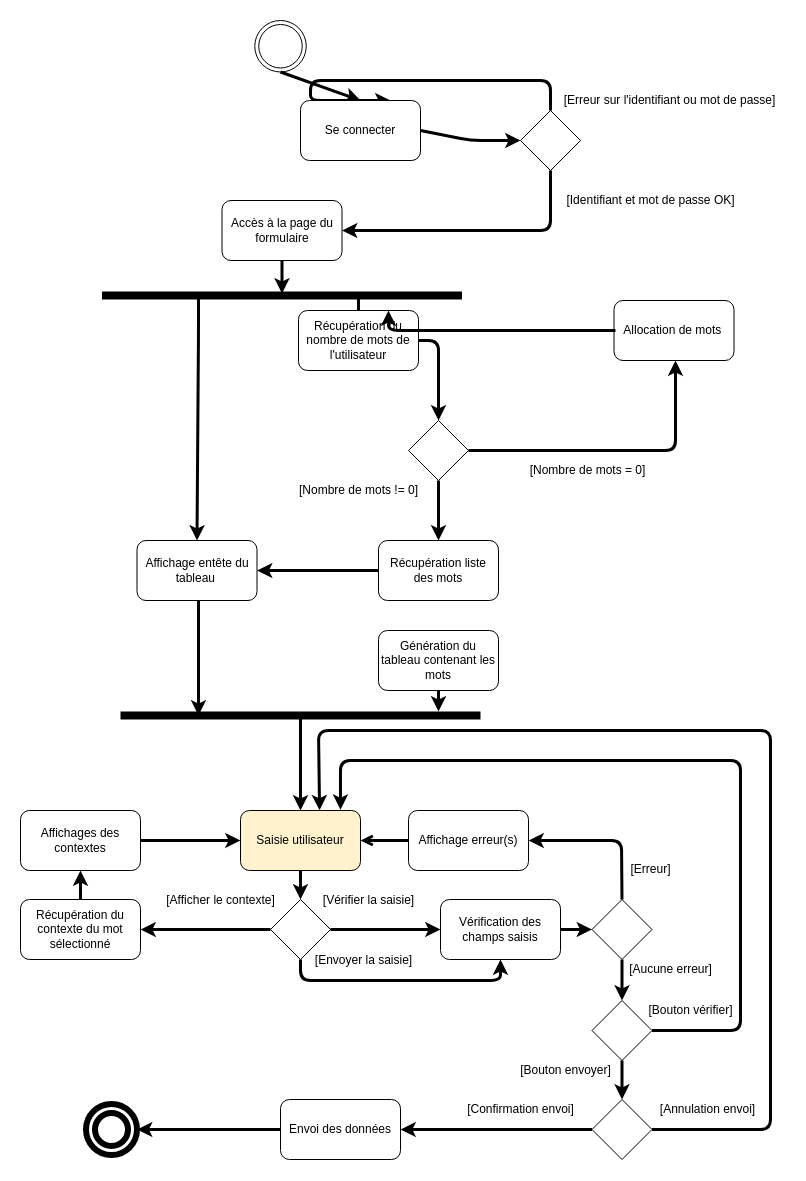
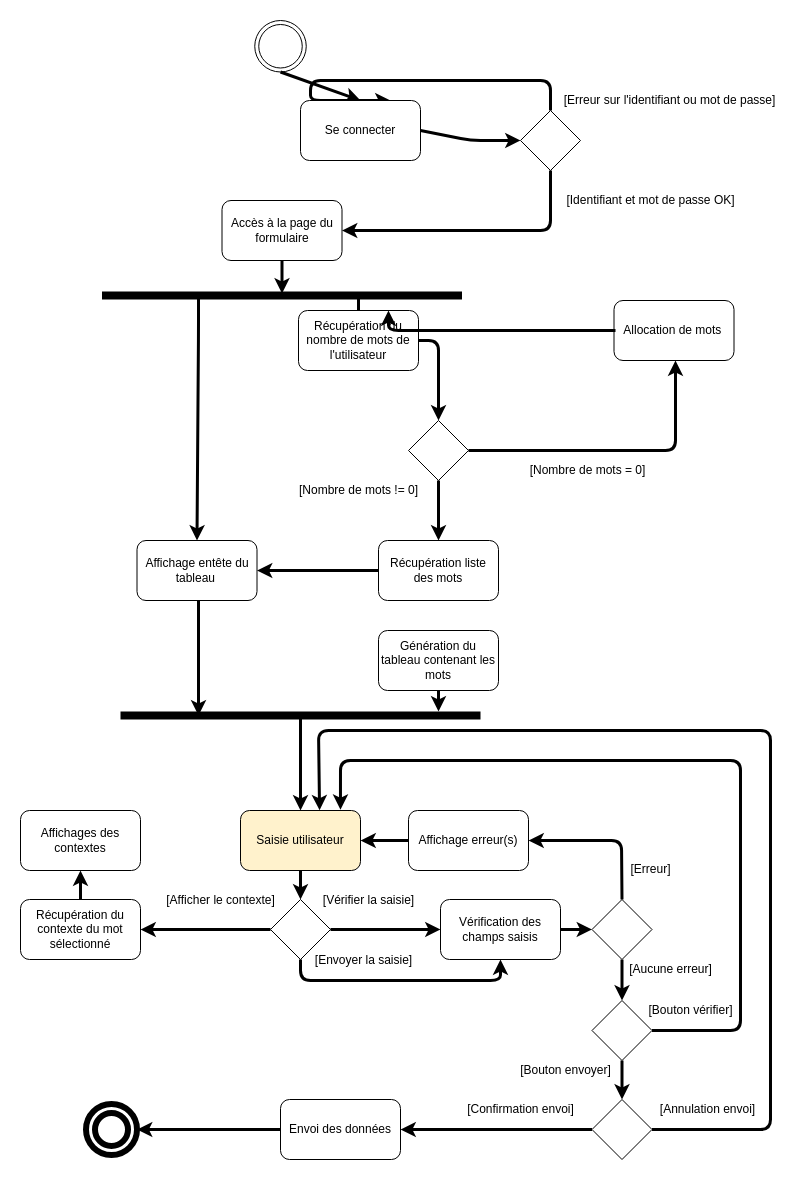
  <mxCell id="0" />
  <mxCell id="1" parent="0" />
  <mxCell id="2" value="" style="ellipse;shape=doubleEllipse;whiteSpace=wrap;html=1;aspect=fixed;fillColor=none;gradientColor=none;" parent="1" vertex="1"><mxGeometry x="254.25" width="51.5" height="51.5" as="geometry" y="20" /></mxCell>
  <mxCell id="3" value="" style="endArrow=classic;html=1;strokeWidth=3;exitX=0.5;exitY=1;exitDx=0;exitDy=0;entryX=0.5;entryY=0;entryDx=0;entryDy=0;" parent="1" source="2" target="13" edge="1"><mxGeometry width="50" height="50" relative="1" as="geometry"><mxPoint x="280" y="110" as="sourcePoint" /><mxPoint x="280" y="170" as="targetPoint" /></mxGeometry></mxCell>
  <mxCell id="4" value="" style="endArrow=classic;html=1;strokeWidth=3;exitX=1;exitY=0.5;exitDx=0;exitDy=0;entryX=0;entryY=0.5;entryDx=0;entryDy=0;" parent="1" source="13" target="18" edge="1"><mxGeometry width="50" height="50" relative="1" as="geometry"><mxPoint x="340" y="180" as="sourcePoint" /><mxPoint x="510" y="170" as="targetPoint" /><Array as="points"><mxPoint x="470" y="140" /></Array></mxGeometry></mxCell>
  <mxCell id="5" value="" style="edgeStyle=segmentEdgeStyle;endArrow=classic;html=1;strokeWidth=3;exitX=0.5;exitY=0;exitDx=0;exitDy=0;entryX=0.75;entryY=0;entryDx=0;entryDy=0;" parent="1" source="18" target="13" edge="1"><mxGeometry width="50" height="50" relative="1" as="geometry"><mxPoint x="549" y="120" as="sourcePoint" /><mxPoint x="280" y="100" as="targetPoint" /><Array as="points"><mxPoint x="550" y="80" /><mxPoint x="310" y="80" /></Array></mxGeometry></mxCell>
  <mxCell id="6" value="[Erreur sur l'identifiant ou mot de passe]" style="text;html=1;align=center;verticalAlign=middle;resizable=0;points=[];autosize=1;strokeColor=none;fillColor=none;" parent="1" vertex="1"><mxGeometry x="553.5" y="90" width="230" height="20" as="geometry" /></mxCell>
  <mxCell id="7" value="[Identifiant et mot de passe OK]" style="text;html=1;align=center;verticalAlign=middle;resizable=0;points=[];autosize=1;strokeColor=none;fillColor=none;" parent="1" vertex="1"><mxGeometry x="560" y="190" width="180" height="20" as="geometry" /></mxCell>
  <mxCell id="8" value="" style="edgeStyle=none;html=1;strokeWidth=3;exitX=0.5;exitY=1;exitDx=0;exitDy=0;" parent="1" source="12" edge="1"><mxGeometry relative="1" as="geometry"><mxPoint x="281.5" y="260" as="sourcePoint" /><mxPoint x="281.5" y="293" as="targetPoint" /></mxGeometry></mxCell>
  <mxCell id="9" value="" style="line;strokeWidth=8;html=1;perimeter=backbonePerimeter;points=[];outlineConnect=0;" parent="1" vertex="1"><mxGeometry x="101.5" y="290" width="360" height="10" as="geometry" /></mxCell>
  <mxCell id="10" value="" style="endArrow=classic;html=1;strokeWidth=3;entryX=0.5;entryY=0;entryDx=0;entryDy=0;" parent="1" target="16" edge="1"><mxGeometry width="50" height="50" relative="1" as="geometry"><mxPoint x="198" y="295.824" as="sourcePoint" /><mxPoint x="198" y="530" as="targetPoint" /><Array as="points"><mxPoint x="198" y="330" /></Array></mxGeometry></mxCell>
  <mxCell id="11" value="" style="endArrow=classic;html=1;strokeWidth=3;entryX=0.5;entryY=0;entryDx=0;entryDy=0;" parent="1" target="14" edge="1"><mxGeometry width="50" height="50" relative="1" as="geometry"><mxPoint x="358" y="295.824" as="sourcePoint" /><mxPoint x="358" y="360" as="targetPoint" /><Array as="points"><mxPoint x="358" y="340" /></Array></mxGeometry></mxCell>
  <mxCell id="12" value="&lt;span&gt;Accès à la page du formulaire&lt;/span&gt;" style="rounded=1;whiteSpace=wrap;html=1;" parent="1" vertex="1"><mxGeometry x="221.5" y="200" width="120" height="60" as="geometry" /></mxCell>
  <mxCell id="13" value="Se connecter" style="rounded=1;whiteSpace=wrap;html=1;" parent="1" vertex="1"><mxGeometry x="300" y="100" width="120" height="60" as="geometry" /></mxCell>
  <mxCell id="14" value="Récupération du nombre de mots de l'utilisateur" style="rounded=1;whiteSpace=wrap;html=1;" parent="1" vertex="1"><mxGeometry x="298" y="310" width="120" height="60" as="geometry" /></mxCell>
  <mxCell id="15" style="edgeStyle=none;html=1;strokeWidth=3;" parent="1" edge="1"><mxGeometry relative="1" as="geometry"><mxPoint x="198" y="715" as="targetPoint" /><mxPoint x="198" y="590" as="sourcePoint" /></mxGeometry></mxCell>
  <mxCell id="16" value="&lt;font style=&quot;font-size: 12px&quot;&gt;Affichage&amp;nbsp;&lt;span style=&quot;line-height: 107% ; font-family: &amp;#34;calibri&amp;#34; , sans-serif&quot;&gt;entête du tableau&amp;nbsp;&lt;/span&gt;&lt;/font&gt;" style="rounded=1;whiteSpace=wrap;html=1;" parent="1" vertex="1"><mxGeometry x="136.5" y="540" width="120" height="60" as="geometry" /></mxCell>
  <mxCell id="17" value="Allocation de mots&amp;nbsp;" style="rounded=1;whiteSpace=wrap;html=1;" parent="1" vertex="1"><mxGeometry x="613.5" y="300" width="120" height="60" as="geometry" /></mxCell>
  <mxCell id="18" value="" style="rhombus;whiteSpace=wrap;html=1;" parent="1" vertex="1"><mxGeometry x="520" y="110" width="60" height="60" as="geometry" /></mxCell>
  <mxCell id="19" value="" style="rhombus;whiteSpace=wrap;html=1;" parent="1" vertex="1"><mxGeometry x="408" y="420" width="60" height="60" as="geometry" /></mxCell>
  <mxCell id="20" value="" style="edgeStyle=segmentEdgeStyle;endArrow=classic;html=1;strokeWidth=3;exitX=1;exitY=0.5;exitDx=0;exitDy=0;entryX=0.5;entryY=0;entryDx=0;entryDy=0;" parent="1" source="14" target="19" edge="1"><mxGeometry width="50" height="50" relative="1" as="geometry"><mxPoint x="448" y="390" as="sourcePoint" /><mxPoint x="468" y="340" as="targetPoint" /></mxGeometry></mxCell>
  <mxCell id="21" value="[Nombre de mots = 0]" style="text;html=1;align=center;verticalAlign=middle;resizable=0;points=[];autosize=1;strokeColor=none;fillColor=none;" parent="1" vertex="1"><mxGeometry x="521.5" y="460" width="130" height="20" as="geometry" /></mxCell>
  <mxCell id="22" value="" style="edgeStyle=segmentEdgeStyle;endArrow=classic;html=1;strokeWidth=3;exitX=1;exitY=0.5;exitDx=0;exitDy=0;entryX=0.5;entryY=1;entryDx=0;entryDy=0;" parent="1" source="19" edge="1"><mxGeometry width="50" height="50" relative="1" as="geometry"><mxPoint x="538" y="450" as="sourcePoint" /><mxPoint x="675" y="360" as="targetPoint" /><Array as="points"><mxPoint x="675" y="450" /></Array></mxGeometry></mxCell>
  <mxCell id="23" value="" style="edgeStyle=segmentEdgeStyle;endArrow=classic;html=1;strokeWidth=3;exitX=0;exitY=0.5;exitDx=0;exitDy=0;entryX=0.75;entryY=0;entryDx=0;entryDy=0;" parent="1" target="14" edge="1"><mxGeometry width="50" height="50" relative="1" as="geometry"><mxPoint x="615" y="330" as="sourcePoint" /><mxPoint x="517.94" y="290" as="targetPoint" /></mxGeometry></mxCell>
  <mxCell id="24" value="" style="endArrow=classic;html=1;strokeWidth=3;exitX=0.5;exitY=1;exitDx=0;exitDy=0;entryX=0.5;entryY=0;entryDx=0;entryDy=0;" parent="1" source="19" target="29" edge="1"><mxGeometry width="50" height="50" relative="1" as="geometry"><mxPoint x="538" y="540" as="sourcePoint" /><mxPoint x="498" y="538" as="targetPoint" /></mxGeometry></mxCell>
  <mxCell id="25" value="[Nombre de mots != 0]" style="text;html=1;align=center;verticalAlign=middle;resizable=0;points=[];autosize=1;strokeColor=none;fillColor=none;" parent="1" vertex="1"><mxGeometry x="293" y="480" width="130" height="20" as="geometry" /></mxCell>
  <mxCell id="26" style="edgeStyle=none;html=1;strokeWidth=3;" parent="1" source="27" target="30" edge="1"><mxGeometry relative="1" as="geometry"><mxPoint x="438" y="740" as="targetPoint" /></mxGeometry></mxCell>
  <mxCell id="27" value="Génération du tableau contenant les mots" style="rounded=1;whiteSpace=wrap;html=1;" parent="1" vertex="1"><mxGeometry x="378" y="630" width="120" height="60" as="geometry" /></mxCell>
  <mxCell id="28" value="" style="edgeStyle=none;html=1;strokeWidth=3;" parent="1" source="29" target="16" edge="1"><mxGeometry relative="1" as="geometry" /></mxCell>
  <mxCell id="29" value="Récupération liste des mots" style="rounded=1;whiteSpace=wrap;html=1;" parent="1" vertex="1"><mxGeometry x="378" y="540" width="120" height="60" as="geometry" /></mxCell>
  <mxCell id="30" value="" style="line;strokeWidth=8;html=1;perimeter=backbonePerimeter;points=[];outlineConnect=0;" parent="1" vertex="1"><mxGeometry x="120" y="710" width="360" height="10" as="geometry" /></mxCell>
  <mxCell id="31" value="" style="edgeStyle=segmentEdgeStyle;endArrow=classic;html=1;strokeWidth=3;exitX=0.5;exitY=1;exitDx=0;exitDy=0;entryX=1;entryY=0.5;entryDx=0;entryDy=0;" parent="1" source="18" target="12" edge="1"><mxGeometry width="50" height="50" relative="1" as="geometry"><mxPoint x="496.5" y="240" as="sourcePoint" /><mxPoint x="90" y="250" as="targetPoint" /><Array as="points"><mxPoint x="550" y="230" /></Array></mxGeometry></mxCell>
  <mxCell id="32" style="edgeStyle=none;html=1;exitX=0;exitY=0.5;exitDx=0;exitDy=0;entryX=1;entryY=0.5;entryDx=0;entryDy=0;strokeWidth=3;" edge="1" parent="1" source="33" target="67"><mxGeometry relative="1" as="geometry" /></mxCell>
  <mxCell id="33" value="" style="rhombus;whiteSpace=wrap;html=1;" parent="1" vertex="1"><mxGeometry x="270" y="899" width="60" height="60" as="geometry" /></mxCell>
  <mxCell id="34" value="" style="edgeStyle=segmentEdgeStyle;endArrow=classic;html=1;strokeWidth=3;exitX=1;exitY=0.5;exitDx=0;exitDy=0;entryX=0;entryY=0.5;entryDx=0;entryDy=0;" parent="1" source="33" target="39" edge="1"><mxGeometry width="50" height="50" relative="1" as="geometry"><mxPoint x="360" y="769" as="sourcePoint" /><mxPoint x="570" y="909" as="targetPoint" /></mxGeometry></mxCell>
  <mxCell id="35" value="" style="edgeStyle=segmentEdgeStyle;endArrow=classic;html=1;strokeWidth=3;exitX=0.5;exitY=1;exitDx=0;exitDy=0;entryX=0.5;entryY=1;entryDx=0;entryDy=0;" parent="1" source="33" target="39" edge="1"><mxGeometry width="50" height="50" relative="1" as="geometry"><mxPoint x="360" y="769" as="sourcePoint" /><mxPoint x="300" y="979" as="targetPoint" /><Array as="points"><mxPoint x="300" y="980" /><mxPoint x="500" y="980" /></Array></mxGeometry></mxCell>
  <mxCell id="36" value="[Afficher le contexte]" style="text;html=1;align=center;verticalAlign=middle;resizable=0;points=[];autosize=1;strokeColor=none;fillColor=none;" parent="1" vertex="1"><mxGeometry x="160" y="890" width="120" height="20" as="geometry" /></mxCell>
  <mxCell id="37" value="[Vérifier la saisie]" style="text;html=1;align=center;verticalAlign=middle;resizable=0;points=[];autosize=1;strokeColor=none;fillColor=none;" parent="1" vertex="1"><mxGeometry x="313" y="890" width="110" height="20" as="geometry" /></mxCell>
  <mxCell id="38" value="[Envoyer la saisie]" style="text;html=1;align=center;verticalAlign=middle;resizable=0;points=[];autosize=1;strokeColor=none;fillColor=none;" parent="1" vertex="1"><mxGeometry x="308" y="950" width="110" height="20" as="geometry" /></mxCell>
  <mxCell id="39" value="Vérification des champs saisis" style="rounded=1;whiteSpace=wrap;html=1;" parent="1" vertex="1"><mxGeometry x="440" y="899" width="120" height="60" as="geometry" /></mxCell>
- <mxCell id="40" style="edgeStyle=none;html=1;exitX=1;exitY=0.5;exitDx=0;exitDy=0;entryX=0;entryY=0.5;entryDx=0;entryDy=0;strokeWidth=3;" edge="1" parent="1" source="41" target="57"><mxGeometry relative="1" as="geometry" /></mxCell>
  <mxCell id="41" value="Affichages des contextes" style="rounded=1;whiteSpace=wrap;html=1;" parent="1" vertex="1"><mxGeometry x="20" y="810" width="120" height="60" as="geometry" /></mxCell>
  <mxCell id="42" value="" style="endArrow=classic;html=1;strokeWidth=3;exitX=1;exitY=0.5;exitDx=0;exitDy=0;entryX=0;entryY=0.5;entryDx=0;entryDy=0;" parent="1" source="39" target="46" edge="1"><mxGeometry width="50" height="50" relative="1" as="geometry"><mxPoint x="360" y="879" as="sourcePoint" /><mxPoint x="580" y="909" as="targetPoint" /></mxGeometry></mxCell>
  <mxCell id="43" value="[Erreur]" style="text;html=1;align=center;verticalAlign=middle;resizable=0;points=[];autosize=1;strokeColor=none;fillColor=none;" parent="1" vertex="1"><mxGeometry x="620" y="859" width="60" height="20" as="geometry" /></mxCell>
  <mxCell id="44" value="" style="edgeStyle=segmentEdgeStyle;endArrow=classic;html=1;strokeWidth=3;exitX=0.5;exitY=1;exitDx=0;exitDy=0;entryX=0.5;entryY=0;entryDx=0;entryDy=0;" parent="1" target="48" edge="1" source="46"><mxGeometry width="50" height="50" relative="1" as="geometry"><mxPoint x="610" y="939" as="sourcePoint" /><mxPoint x="610" y="979" as="targetPoint" /><Array as="points" /></mxGeometry></mxCell>
  <mxCell id="45" value="[Aucune erreur]" style="text;html=1;align=center;verticalAlign=middle;resizable=0;points=[];autosize=1;strokeColor=none;fillColor=none;" parent="1" vertex="1"><mxGeometry x="620" y="959" width="100" height="20" as="geometry" /></mxCell>
  <mxCell id="46" value="" style="rhombus;whiteSpace=wrap;html=1;" parent="1" vertex="1"><mxGeometry x="591.5" y="899" width="60" height="60" as="geometry" /></mxCell>
  <mxCell id="47" style="edgeStyle=none;html=1;strokeWidth=3;exitX=1;exitY=0.5;exitDx=0;exitDy=0;entryX=0.833;entryY=-0.013;entryDx=0;entryDy=0;entryPerimeter=0;" parent="1" source="48" target="57" edge="1"><mxGeometry relative="1" as="geometry"><mxPoint x="350" y="780" as="targetPoint" /><Array as="points"><mxPoint x="740" y="1030" /><mxPoint x="740" y="760" /><mxPoint x="340" y="760" /></Array></mxGeometry></mxCell>
  <mxCell id="48" value="" style="rhombus;whiteSpace=wrap;html=1;" parent="1" vertex="1"><mxGeometry x="591.5" y="1000" width="60" height="60" as="geometry" /></mxCell>
  <mxCell id="49" value="" style="edgeStyle=segmentEdgeStyle;endArrow=classic;html=1;strokeWidth=3;exitX=0.5;exitY=1;exitDx=0;exitDy=0;entryX=0.5;entryY=0;entryDx=0;entryDy=0;" parent="1" source="48" target="54" edge="1"><mxGeometry width="50" height="50" relative="1" as="geometry"><mxPoint x="470" y="849" as="sourcePoint" /><mxPoint x="610" y="1099" as="targetPoint" /></mxGeometry></mxCell>
  <mxCell id="50" value="[Bouton envoyer]" style="text;html=1;align=center;verticalAlign=middle;resizable=0;points=[];autosize=1;strokeColor=none;fillColor=none;" parent="1" vertex="1"><mxGeometry x="510" y="1060" width="110" height="20" as="geometry" /></mxCell>
  <mxCell id="51" value="[Bouton vérifier]" style="text;html=1;align=center;verticalAlign=middle;resizable=0;points=[];autosize=1;strokeColor=none;fillColor=none;" parent="1" vertex="1"><mxGeometry x="640" y="1000" width="100" height="20" as="geometry" /></mxCell>
  <mxCell id="52" style="edgeStyle=none;html=1;exitX=1;exitY=0.5;exitDx=0;exitDy=0;strokeWidth=3;entryX=0.659;entryY=-0.004;entryDx=0;entryDy=0;entryPerimeter=0;" parent="1" source="54" target="57" edge="1"><mxGeometry relative="1" as="geometry"><mxPoint x="318" y="780" as="targetPoint" /><Array as="points"><mxPoint x="770" y="1129" /><mxPoint x="770" y="730" /><mxPoint x="318" y="730" /></Array></mxGeometry></mxCell>
  <mxCell id="53" style="edgeStyle=none;html=1;exitX=0;exitY=0.5;exitDx=0;exitDy=0;entryX=1;entryY=0.5;entryDx=0;entryDy=0;strokeWidth=3;" parent="1" source="54" target="64" edge="1"><mxGeometry relative="1" as="geometry" /></mxCell>
  <mxCell id="54" value="" style="rhombus;whiteSpace=wrap;html=1;" parent="1" vertex="1"><mxGeometry x="591.5" y="1099" width="60" height="60" as="geometry" /></mxCell>
  <mxCell id="55" value="[Annulation envoi]" style="text;html=1;align=center;verticalAlign=middle;resizable=0;points=[];autosize=1;strokeColor=none;fillColor=none;" parent="1" vertex="1"><mxGeometry x="651.5" y="1099" width="110" height="20" as="geometry" /></mxCell>
  <mxCell id="56" value="[Confirmation envoi]" style="text;html=1;align=center;verticalAlign=middle;resizable=0;points=[];autosize=1;strokeColor=none;fillColor=none;" parent="1" vertex="1"><mxGeometry x="460" y="1099" width="120" height="20" as="geometry" /></mxCell>
  <mxCell id="57" value="Saisie utilisateur" style="rounded=1;whiteSpace=wrap;html=1;fillColor=#fff2cc;" parent="1" vertex="1"><mxGeometry x="240" y="810" width="120" height="60" as="geometry" /></mxCell>
  <mxCell id="58" value="" style="endArrow=classic;html=1;strokeWidth=3;entryX=0.5;entryY=0;entryDx=0;entryDy=0;" parent="1" source="30" target="57" edge="1"><mxGeometry width="50" height="50" relative="1" as="geometry"><mxPoint x="300" y="890" as="sourcePoint" /><mxPoint x="350" y="840" as="targetPoint" /></mxGeometry></mxCell>
  <mxCell id="59" value="" style="endArrow=classic;html=1;strokeWidth=3;exitX=0.5;exitY=1;exitDx=0;exitDy=0;entryX=0.5;entryY=0;entryDx=0;entryDy=0;" parent="1" source="57" target="33" edge="1"><mxGeometry width="50" height="50" relative="1" as="geometry"><mxPoint x="300" y="910" as="sourcePoint" /><mxPoint x="350" y="860" as="targetPoint" /></mxGeometry></mxCell>
  <mxCell id="60" value="Affichage erreur(s)" style="rounded=1;whiteSpace=wrap;html=1;" parent="1" vertex="1"><mxGeometry x="408" y="810" width="120" height="60" as="geometry" /></mxCell>
- <mxCell id="61" value="" style="endArrow=open;html=1;strokeWidth=3;exitX=0;exitY=0.5;exitDx=0;exitDy=0;entryX=1;entryY=0.5;entryDx=0;entryDy=0;" parent="1" source="60" target="57" edge="1"><mxGeometry width="50" height="50" relative="1" as="geometry"><mxPoint x="280" y="920" as="sourcePoint" /><mxPoint x="330" y="870" as="targetPoint" /></mxGeometry></mxCell>
+ <mxCell id="61" value="" style="endArrow=classic;html=1;strokeWidth=3;exitX=0;exitY=0.5;exitDx=0;exitDy=0;entryX=1;entryY=0.5;entryDx=0;entryDy=0;" parent="1" source="60" target="57" edge="1"><mxGeometry width="50" height="50" relative="1" as="geometry"><mxPoint x="280" y="920" as="sourcePoint" /><mxPoint x="330" y="870" as="targetPoint" /></mxGeometry></mxCell>
  <mxCell id="62" value="" style="endArrow=classic;html=1;strokeWidth=3;exitX=0.5;exitY=0;exitDx=0;exitDy=0;entryX=1;entryY=0.5;entryDx=0;entryDy=0;" parent="1" source="46" target="60" edge="1"><mxGeometry width="50" height="50" relative="1" as="geometry"><mxPoint x="280" y="920" as="sourcePoint" /><mxPoint x="330" y="870" as="targetPoint" /><Array as="points"><mxPoint x="621" y="840" /></Array></mxGeometry></mxCell>
  <mxCell id="63" style="edgeStyle=none;html=1;exitX=0;exitY=0.5;exitDx=0;exitDy=0;entryX=1;entryY=0.5;entryDx=0;entryDy=0;strokeWidth=3;" parent="1" source="64" target="65" edge="1"><mxGeometry relative="1" as="geometry" /></mxCell>
  <mxCell id="64" value="Envoi des données" style="rounded=1;whiteSpace=wrap;html=1;" parent="1" vertex="1"><mxGeometry x="280" y="1099" width="120" height="60" as="geometry" /></mxCell>
  <mxCell id="65" value="" style="ellipse;shape=doubleEllipse;whiteSpace=wrap;html=1;aspect=fixed;strokeWidth=6;fillColor=none;gradientColor=none;" parent="1" vertex="1"><mxGeometry x="85.5" y="1103.5" width="51" height="51" as="geometry" /></mxCell>
  <mxCell id="66" style="edgeStyle=none;html=1;exitX=0.5;exitY=0;exitDx=0;exitDy=0;entryX=0.5;entryY=1;entryDx=0;entryDy=0;strokeWidth=3;" edge="1" parent="1" source="67" target="41"><mxGeometry relative="1" as="geometry" /></mxCell>
  <mxCell id="67" value="Récupération du contexte du mot sélectionné" style="rounded=1;whiteSpace=wrap;html=1;" vertex="1" parent="1"><mxGeometry x="20" y="899" width="120" height="60" as="geometry" /></mxCell>
